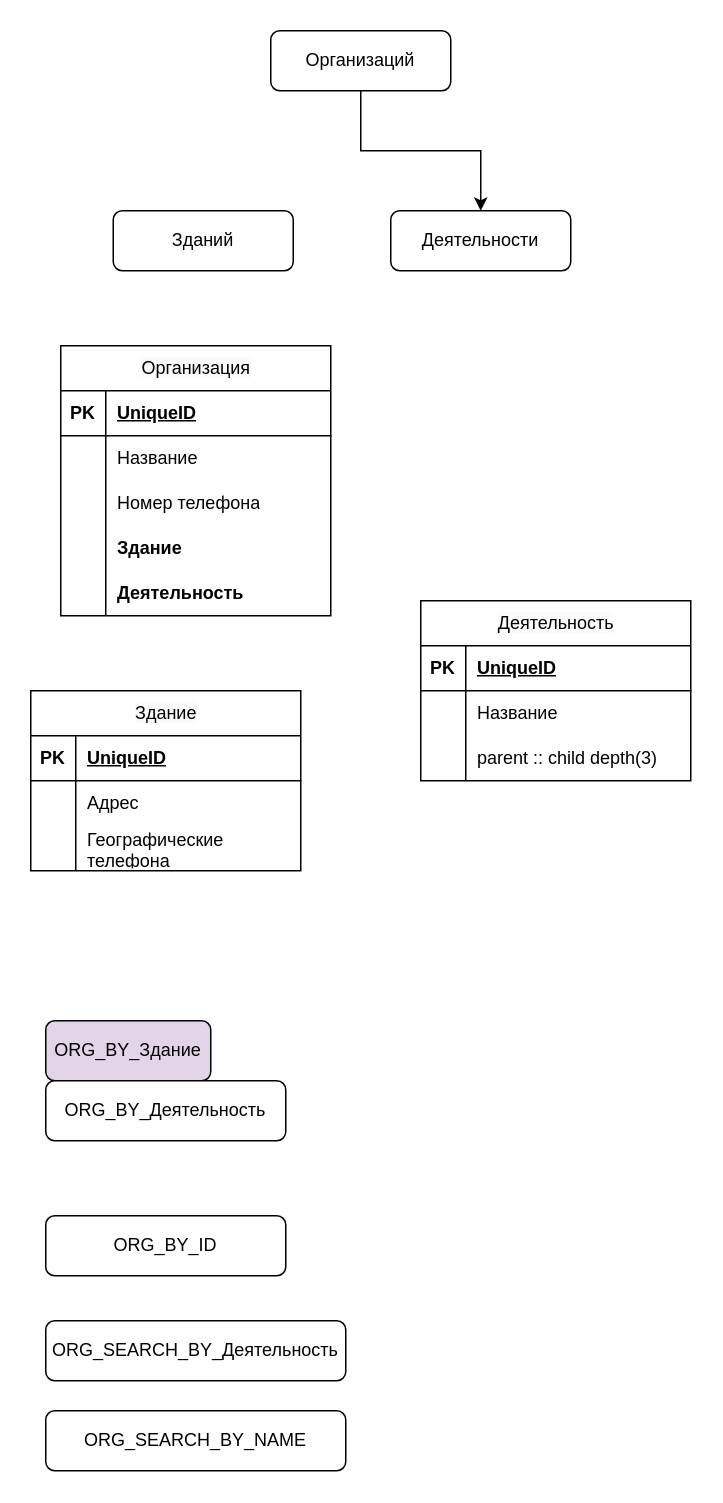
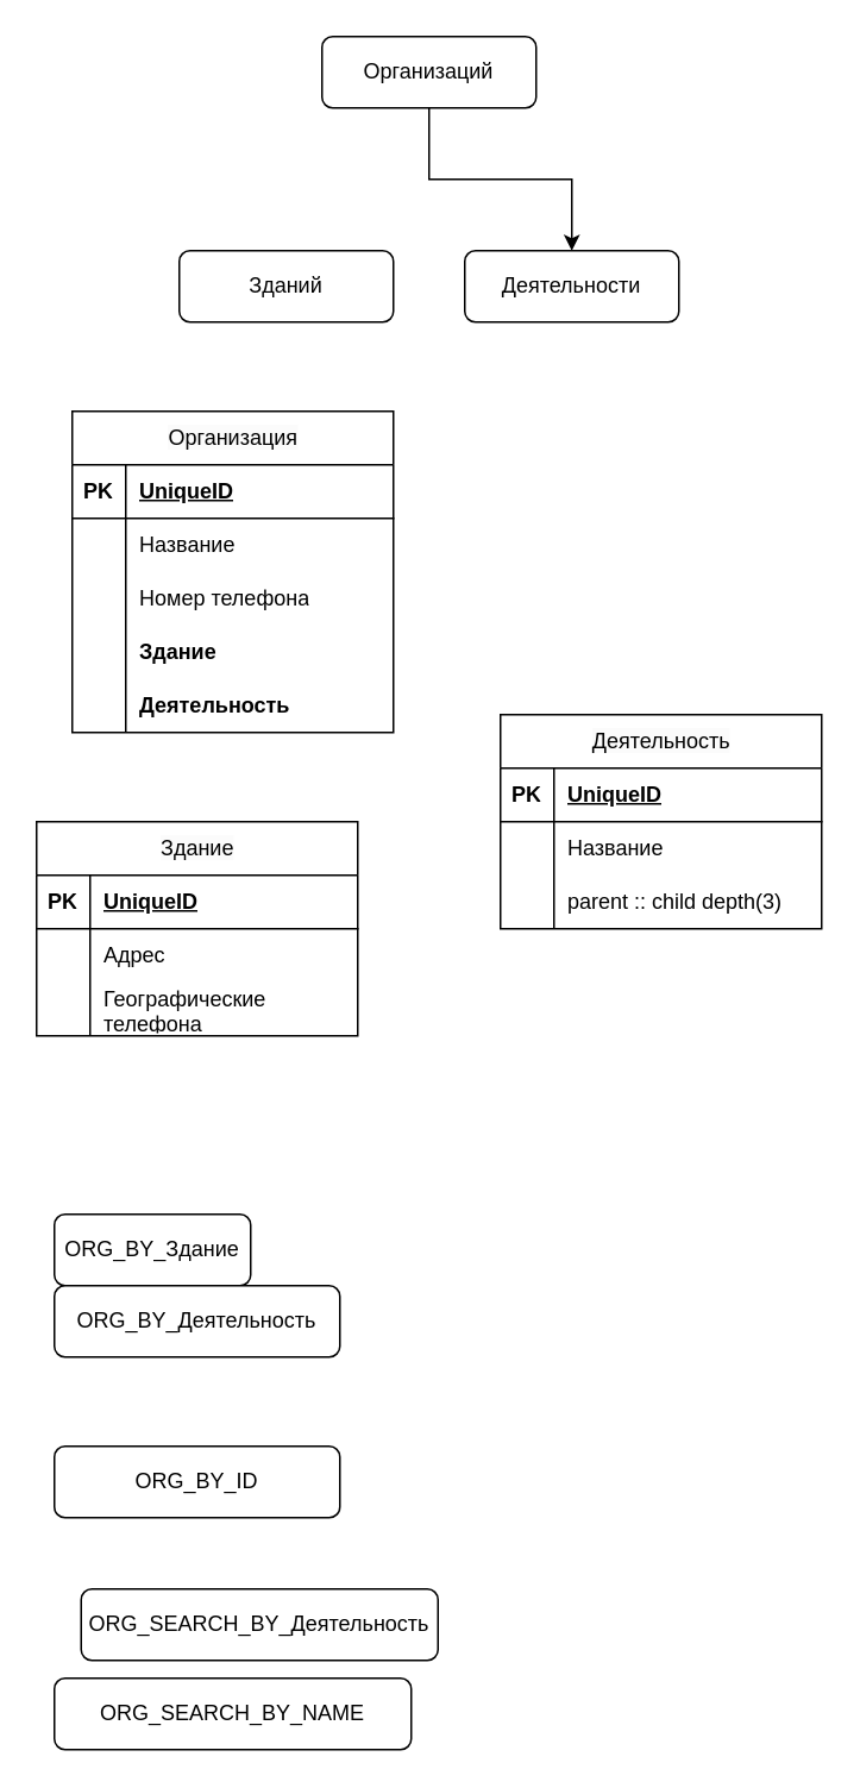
  <mxCell id="0" />
  <mxCell id="1" parent="0" />
  <mxCell id="2" style="edgeStyle=orthogonalEdgeStyle;rounded=0;orthogonalLoop=1;jettySize=auto;html=1;" edge="1" parent="1" source="3" target="4"><mxGeometry relative="1" as="geometry" /></mxCell>
  <mxCell id="3" value="Организаций" style="rounded=1;whiteSpace=wrap;html=1;" vertex="1" parent="1"><mxGeometry x="180" y="20" width="120" height="40" as="geometry" /></mxCell>
  <mxCell id="4" value="Деятельности" style="rounded=1;whiteSpace=wrap;html=1;" vertex="1" parent="1"><mxGeometry x="260" y="140" width="120" height="40" as="geometry" /></mxCell>
- <mxCell id="5" value="Зданий" style="rounded=1;whiteSpace=wrap;html=1;" vertex="1" parent="1"><mxGeometry x="75" y="140" width="120" height="40" as="geometry" /></mxCell>
+ <mxCell id="5" value="Зданий" style="rounded=1;whiteSpace=wrap;html=1;" vertex="1" parent="1"><mxGeometry x="100" y="140" width="120" height="40" as="geometry" /></mxCell>
  <mxCell id="6" value="&lt;span style=&quot;color: rgb(0, 0, 0); font-family: Helvetica; font-size: 12px; font-style: normal; font-variant-ligatures: normal; font-variant-caps: normal; font-weight: 400; letter-spacing: normal; orphans: 2; text-align: center; text-indent: 0px; text-transform: none; widows: 2; word-spacing: 0px; -webkit-text-stroke-width: 0px; white-space: normal; background-color: rgb(251, 251, 251); text-decoration-thickness: initial; text-decoration-style: initial; text-decoration-color: initial; float: none; display: inline !important;&quot;&gt;Организация&lt;/span&gt;" style="shape=table;startSize=30;container=1;collapsible=1;childLayout=tableLayout;fixedRows=1;rowLines=0;fontStyle=1;align=center;resizeLast=1;html=1;" vertex="1" parent="1"><mxGeometry x="40" y="230" width="180" height="180" as="geometry" /></mxCell>
  <mxCell id="7" value="" style="shape=tableRow;horizontal=0;startSize=0;swimlaneHead=0;swimlaneBody=0;fillColor=none;collapsible=0;dropTarget=0;points=[[0,0.5],[1,0.5]];portConstraint=eastwest;top=0;left=0;right=0;bottom=1;" vertex="1" parent="6"><mxGeometry y="30" width="180" height="30" as="geometry" /></mxCell>
  <mxCell id="8" value="PK" style="shape=partialRectangle;connectable=0;fillColor=none;top=0;left=0;bottom=0;right=0;fontStyle=1;overflow=hidden;whiteSpace=wrap;html=1;" vertex="1" parent="7"><mxGeometry width="30" height="30" as="geometry"><mxRectangle width="30" height="30" as="alternateBounds" /></mxGeometry></mxCell>
  <mxCell id="9" value="UniqueID" style="shape=partialRectangle;connectable=0;fillColor=none;top=0;left=0;bottom=0;right=0;align=left;spacingLeft=6;fontStyle=5;overflow=hidden;whiteSpace=wrap;html=1;" vertex="1" parent="7"><mxGeometry x="30" width="150" height="30" as="geometry"><mxRectangle width="150" height="30" as="alternateBounds" /></mxGeometry></mxCell>
  <mxCell id="10" value="" style="shape=tableRow;horizontal=0;startSize=0;swimlaneHead=0;swimlaneBody=0;fillColor=none;collapsible=0;dropTarget=0;points=[[0,0.5],[1,0.5]];portConstraint=eastwest;top=0;left=0;right=0;bottom=0;" vertex="1" parent="6"><mxGeometry y="60" width="180" height="30" as="geometry" /></mxCell>
  <mxCell id="11" value="" style="shape=partialRectangle;connectable=0;fillColor=none;top=0;left=0;bottom=0;right=0;editable=1;overflow=hidden;whiteSpace=wrap;html=1;" vertex="1" parent="10"><mxGeometry width="30" height="30" as="geometry"><mxRectangle width="30" height="30" as="alternateBounds" /></mxGeometry></mxCell>
  <mxCell id="12" value="Название" style="shape=partialRectangle;connectable=0;fillColor=none;top=0;left=0;bottom=0;right=0;align=left;spacingLeft=6;overflow=hidden;whiteSpace=wrap;html=1;" vertex="1" parent="10"><mxGeometry x="30" width="150" height="30" as="geometry"><mxRectangle width="150" height="30" as="alternateBounds" /></mxGeometry></mxCell>
  <mxCell id="13" value="" style="shape=tableRow;horizontal=0;startSize=0;swimlaneHead=0;swimlaneBody=0;fillColor=none;collapsible=0;dropTarget=0;points=[[0,0.5],[1,0.5]];portConstraint=eastwest;top=0;left=0;right=0;bottom=0;" vertex="1" parent="6"><mxGeometry y="90" width="180" height="30" as="geometry" /></mxCell>
  <mxCell id="14" value="" style="shape=partialRectangle;connectable=0;fillColor=none;top=0;left=0;bottom=0;right=0;editable=1;overflow=hidden;whiteSpace=wrap;html=1;" vertex="1" parent="13"><mxGeometry width="30" height="30" as="geometry"><mxRectangle width="30" height="30" as="alternateBounds" /></mxGeometry></mxCell>
  <mxCell id="15" value="Номер телефона" style="shape=partialRectangle;connectable=0;fillColor=none;top=0;left=0;bottom=0;right=0;align=left;spacingLeft=6;overflow=hidden;whiteSpace=wrap;html=1;" vertex="1" parent="13"><mxGeometry x="30" width="150" height="30" as="geometry"><mxRectangle width="150" height="30" as="alternateBounds" /></mxGeometry></mxCell>
  <mxCell id="16" value="" style="shape=tableRow;horizontal=0;startSize=0;swimlaneHead=0;swimlaneBody=0;fillColor=none;collapsible=0;dropTarget=0;points=[[0,0.5],[1,0.5]];portConstraint=eastwest;top=0;left=0;right=0;bottom=0;perimeterSpacing=1;" vertex="1" parent="6"><mxGeometry y="120" width="180" height="30" as="geometry" /></mxCell>
  <mxCell id="17" value="" style="shape=partialRectangle;connectable=0;fillColor=none;top=0;left=0;bottom=0;right=0;editable=1;overflow=hidden;whiteSpace=wrap;html=1;" vertex="1" parent="16"><mxGeometry width="30" height="30" as="geometry"><mxRectangle width="30" height="30" as="alternateBounds" /></mxGeometry></mxCell>
  <mxCell id="18" value="Здание" style="shape=partialRectangle;connectable=0;fillColor=none;top=0;left=0;bottom=0;right=0;align=left;spacingLeft=6;overflow=hidden;whiteSpace=wrap;html=1;fontStyle=1" vertex="1" parent="16"><mxGeometry x="30" width="150" height="30" as="geometry"><mxRectangle width="150" height="30" as="alternateBounds" /></mxGeometry></mxCell>
  <mxCell id="19" style="shape=tableRow;horizontal=0;startSize=0;swimlaneHead=0;swimlaneBody=0;fillColor=none;collapsible=0;dropTarget=0;points=[[0,0.5],[1,0.5]];portConstraint=eastwest;top=0;left=0;right=0;bottom=0;perimeterSpacing=1;" vertex="1" parent="6"><mxGeometry y="150" width="180" height="30" as="geometry" /></mxCell>
  <mxCell id="20" style="shape=partialRectangle;connectable=0;fillColor=none;top=0;left=0;bottom=0;right=0;editable=1;overflow=hidden;whiteSpace=wrap;html=1;" vertex="1" parent="19"><mxGeometry width="30" height="30" as="geometry"><mxRectangle width="30" height="30" as="alternateBounds" /></mxGeometry></mxCell>
  <mxCell id="21" value="Деятельность" style="shape=partialRectangle;connectable=0;fillColor=none;top=0;left=0;bottom=0;right=0;align=left;spacingLeft=6;overflow=hidden;whiteSpace=wrap;html=1;fontStyle=1" vertex="1" parent="19"><mxGeometry x="30" width="150" height="30" as="geometry"><mxRectangle width="150" height="30" as="alternateBounds" /></mxGeometry></mxCell>
  <mxCell id="22" value="&lt;span style=&quot;color: rgb(0, 0, 0); font-family: Helvetica; font-size: 12px; font-style: normal; font-variant-ligatures: normal; font-variant-caps: normal; font-weight: 400; letter-spacing: normal; orphans: 2; text-align: center; text-indent: 0px; text-transform: none; widows: 2; word-spacing: 0px; -webkit-text-stroke-width: 0px; white-space: normal; background-color: rgb(251, 251, 251); text-decoration-thickness: initial; text-decoration-style: initial; text-decoration-color: initial; float: none; display: inline !important;&quot;&gt;Здание&lt;/span&gt;" style="shape=table;startSize=30;container=1;collapsible=1;childLayout=tableLayout;fixedRows=1;rowLines=0;fontStyle=1;align=center;resizeLast=1;html=1;" vertex="1" parent="1"><mxGeometry x="20" y="460" width="180" height="120" as="geometry" /></mxCell>
  <mxCell id="23" value="" style="shape=tableRow;horizontal=0;startSize=0;swimlaneHead=0;swimlaneBody=0;fillColor=none;collapsible=0;dropTarget=0;points=[[0,0.5],[1,0.5]];portConstraint=eastwest;top=0;left=0;right=0;bottom=1;" vertex="1" parent="22"><mxGeometry y="30" width="180" height="30" as="geometry" /></mxCell>
  <mxCell id="24" value="PK" style="shape=partialRectangle;connectable=0;fillColor=none;top=0;left=0;bottom=0;right=0;fontStyle=1;overflow=hidden;whiteSpace=wrap;html=1;" vertex="1" parent="23"><mxGeometry width="30" height="30" as="geometry"><mxRectangle width="30" height="30" as="alternateBounds" /></mxGeometry></mxCell>
  <mxCell id="25" value="UniqueID" style="shape=partialRectangle;connectable=0;fillColor=none;top=0;left=0;bottom=0;right=0;align=left;spacingLeft=6;fontStyle=5;overflow=hidden;whiteSpace=wrap;html=1;" vertex="1" parent="23"><mxGeometry x="30" width="150" height="30" as="geometry"><mxRectangle width="150" height="30" as="alternateBounds" /></mxGeometry></mxCell>
  <mxCell id="26" value="" style="shape=tableRow;horizontal=0;startSize=0;swimlaneHead=0;swimlaneBody=0;fillColor=none;collapsible=0;dropTarget=0;points=[[0,0.5],[1,0.5]];portConstraint=eastwest;top=0;left=0;right=0;bottom=0;" vertex="1" parent="22"><mxGeometry y="60" width="180" height="30" as="geometry" /></mxCell>
  <mxCell id="27" value="" style="shape=partialRectangle;connectable=0;fillColor=none;top=0;left=0;bottom=0;right=0;editable=1;overflow=hidden;whiteSpace=wrap;html=1;" vertex="1" parent="26"><mxGeometry width="30" height="30" as="geometry"><mxRectangle width="30" height="30" as="alternateBounds" /></mxGeometry></mxCell>
  <mxCell id="28" value="Адрес" style="shape=partialRectangle;connectable=0;fillColor=none;top=0;left=0;bottom=0;right=0;align=left;spacingLeft=6;overflow=hidden;whiteSpace=wrap;html=1;" vertex="1" parent="26"><mxGeometry x="30" width="150" height="30" as="geometry"><mxRectangle width="150" height="30" as="alternateBounds" /></mxGeometry></mxCell>
  <mxCell id="29" value="" style="shape=tableRow;horizontal=0;startSize=0;swimlaneHead=0;swimlaneBody=0;fillColor=none;collapsible=0;dropTarget=0;points=[[0,0.5],[1,0.5]];portConstraint=eastwest;top=0;left=0;right=0;bottom=0;" vertex="1" parent="22"><mxGeometry y="90" width="180" height="30" as="geometry" /></mxCell>
  <mxCell id="30" value="" style="shape=partialRectangle;connectable=0;fillColor=none;top=0;left=0;bottom=0;right=0;editable=1;overflow=hidden;whiteSpace=wrap;html=1;" vertex="1" parent="29"><mxGeometry width="30" height="30" as="geometry"><mxRectangle width="30" height="30" as="alternateBounds" /></mxGeometry></mxCell>
  <mxCell id="31" value="Географические телефона" style="shape=partialRectangle;connectable=0;fillColor=none;top=0;left=0;bottom=0;right=0;align=left;spacingLeft=6;overflow=hidden;whiteSpace=wrap;html=1;" vertex="1" parent="29"><mxGeometry x="30" width="150" height="30" as="geometry"><mxRectangle width="150" height="30" as="alternateBounds" /></mxGeometry></mxCell>
  <mxCell id="32" value="&lt;span style=&quot;color: rgb(0, 0, 0); font-family: Helvetica; font-size: 12px; font-style: normal; font-variant-ligatures: normal; font-variant-caps: normal; font-weight: 400; letter-spacing: normal; orphans: 2; text-align: center; text-indent: 0px; text-transform: none; widows: 2; word-spacing: 0px; -webkit-text-stroke-width: 0px; white-space: normal; background-color: rgb(251, 251, 251); text-decoration-thickness: initial; text-decoration-style: initial; text-decoration-color: initial; float: none; display: inline !important;&quot;&gt;Деятельность&lt;/span&gt;" style="shape=table;startSize=30;container=1;collapsible=1;childLayout=tableLayout;fixedRows=1;rowLines=0;fontStyle=1;align=center;resizeLast=1;html=1;" vertex="1" parent="1"><mxGeometry x="280" y="400" width="180" height="120" as="geometry" /></mxCell>
  <mxCell id="33" value="" style="shape=tableRow;horizontal=0;startSize=0;swimlaneHead=0;swimlaneBody=0;fillColor=none;collapsible=0;dropTarget=0;points=[[0,0.5],[1,0.5]];portConstraint=eastwest;top=0;left=0;right=0;bottom=1;" vertex="1" parent="32"><mxGeometry y="30" width="180" height="30" as="geometry" /></mxCell>
  <mxCell id="34" value="PK" style="shape=partialRectangle;connectable=0;fillColor=none;top=0;left=0;bottom=0;right=0;fontStyle=1;overflow=hidden;whiteSpace=wrap;html=1;" vertex="1" parent="33"><mxGeometry width="30" height="30" as="geometry"><mxRectangle width="30" height="30" as="alternateBounds" /></mxGeometry></mxCell>
  <mxCell id="35" value="UniqueID" style="shape=partialRectangle;connectable=0;fillColor=none;top=0;left=0;bottom=0;right=0;align=left;spacingLeft=6;fontStyle=5;overflow=hidden;whiteSpace=wrap;html=1;" vertex="1" parent="33"><mxGeometry x="30" width="150" height="30" as="geometry"><mxRectangle width="150" height="30" as="alternateBounds" /></mxGeometry></mxCell>
  <mxCell id="36" value="" style="shape=tableRow;horizontal=0;startSize=0;swimlaneHead=0;swimlaneBody=0;fillColor=none;collapsible=0;dropTarget=0;points=[[0,0.5],[1,0.5]];portConstraint=eastwest;top=0;left=0;right=0;bottom=0;" vertex="1" parent="32"><mxGeometry y="60" width="180" height="30" as="geometry" /></mxCell>
  <mxCell id="37" value="" style="shape=partialRectangle;connectable=0;fillColor=none;top=0;left=0;bottom=0;right=0;editable=1;overflow=hidden;whiteSpace=wrap;html=1;" vertex="1" parent="36"><mxGeometry width="30" height="30" as="geometry"><mxRectangle width="30" height="30" as="alternateBounds" /></mxGeometry></mxCell>
  <mxCell id="38" value="Название" style="shape=partialRectangle;connectable=0;fillColor=none;top=0;left=0;bottom=0;right=0;align=left;spacingLeft=6;overflow=hidden;whiteSpace=wrap;html=1;" vertex="1" parent="36"><mxGeometry x="30" width="150" height="30" as="geometry"><mxRectangle width="150" height="30" as="alternateBounds" /></mxGeometry></mxCell>
  <mxCell id="39" style="shape=tableRow;horizontal=0;startSize=0;swimlaneHead=0;swimlaneBody=0;fillColor=none;collapsible=0;dropTarget=0;points=[[0,0.5],[1,0.5]];portConstraint=eastwest;top=0;left=0;right=0;bottom=0;" vertex="1" parent="32"><mxGeometry y="90" width="180" height="30" as="geometry" /></mxCell>
  <mxCell id="40" style="shape=partialRectangle;connectable=0;fillColor=none;top=0;left=0;bottom=0;right=0;editable=1;overflow=hidden;whiteSpace=wrap;html=1;" vertex="1" parent="39"><mxGeometry width="30" height="30" as="geometry"><mxRectangle width="30" height="30" as="alternateBounds" /></mxGeometry></mxCell>
  <mxCell id="41" value="parent :: child depth(3)" style="shape=partialRectangle;connectable=0;fillColor=none;top=0;left=0;bottom=0;right=0;align=left;spacingLeft=6;overflow=hidden;whiteSpace=wrap;html=1;" vertex="1" parent="39"><mxGeometry x="30" width="150" height="30" as="geometry"><mxRectangle width="150" height="30" as="alternateBounds" /></mxGeometry></mxCell>
- <mxCell id="42" value="ORG_BY_Здание" style="rounded=1;whiteSpace=wrap;html=1;fillColor=#e1d5e7;" vertex="1" parent="1"><mxGeometry x="30" y="680" width="110" height="40" as="geometry" /></mxCell>
+ <mxCell id="42" value="ORG_BY_Здание" style="rounded=1;whiteSpace=wrap;html=1;" vertex="1" parent="1"><mxGeometry x="30" y="680" width="110" height="40" as="geometry" /></mxCell>
  <mxCell id="43" value="ORG_BY_Деятельность" style="rounded=1;whiteSpace=wrap;html=1;" vertex="1" parent="1"><mxGeometry x="30" y="720" width="160" height="40" as="geometry" /></mxCell>
  <mxCell id="44" value="ORG_BY_ID" style="rounded=1;whiteSpace=wrap;html=1;" vertex="1" parent="1"><mxGeometry x="30" y="810" width="160" height="40" as="geometry" /></mxCell>
- <mxCell id="45" value="ORG_SEARCH_BY_Деятельность" style="rounded=1;whiteSpace=wrap;html=1;" vertex="1" parent="1"><mxGeometry x="30" y="880" width="200" height="40" as="geometry" /></mxCell>
+ <mxCell id="45" value="ORG_SEARCH_BY_Деятельность" style="rounded=1;whiteSpace=wrap;html=1;" vertex="1" parent="1"><mxGeometry x="45" y="890" width="200" height="40" as="geometry" /></mxCell>
  <mxCell id="46" value="ORG_SEARCH_BY_NAME" style="rounded=1;whiteSpace=wrap;html=1;" vertex="1" parent="1"><mxGeometry x="30" y="940" width="200" height="40" as="geometry" /></mxCell>
